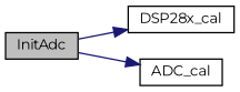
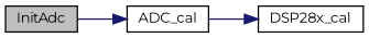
  digraph {
    fontname=Montserrat
    rankdir=LR
    node [color=black fillcolor=white fontname=Montserrat fontsize=10 shape=record style=filled]
    edge [color=midnightblue fontname=Montserrat fontsize=10 labelfontname=Helvetica labelfontsize=10 style=solid]
    n1 [fillcolor=grey75 fontcolor=black height=0.2 label=InitAdc width=0.4]
    n2 [height=0.2 label=DSP28x_cal width=0.4]
    n3 [height=0.2 label=ADC_cal width=0.4]
-   n1 -> n2
+   n3 -> n2
    n1 -> n3
  }
